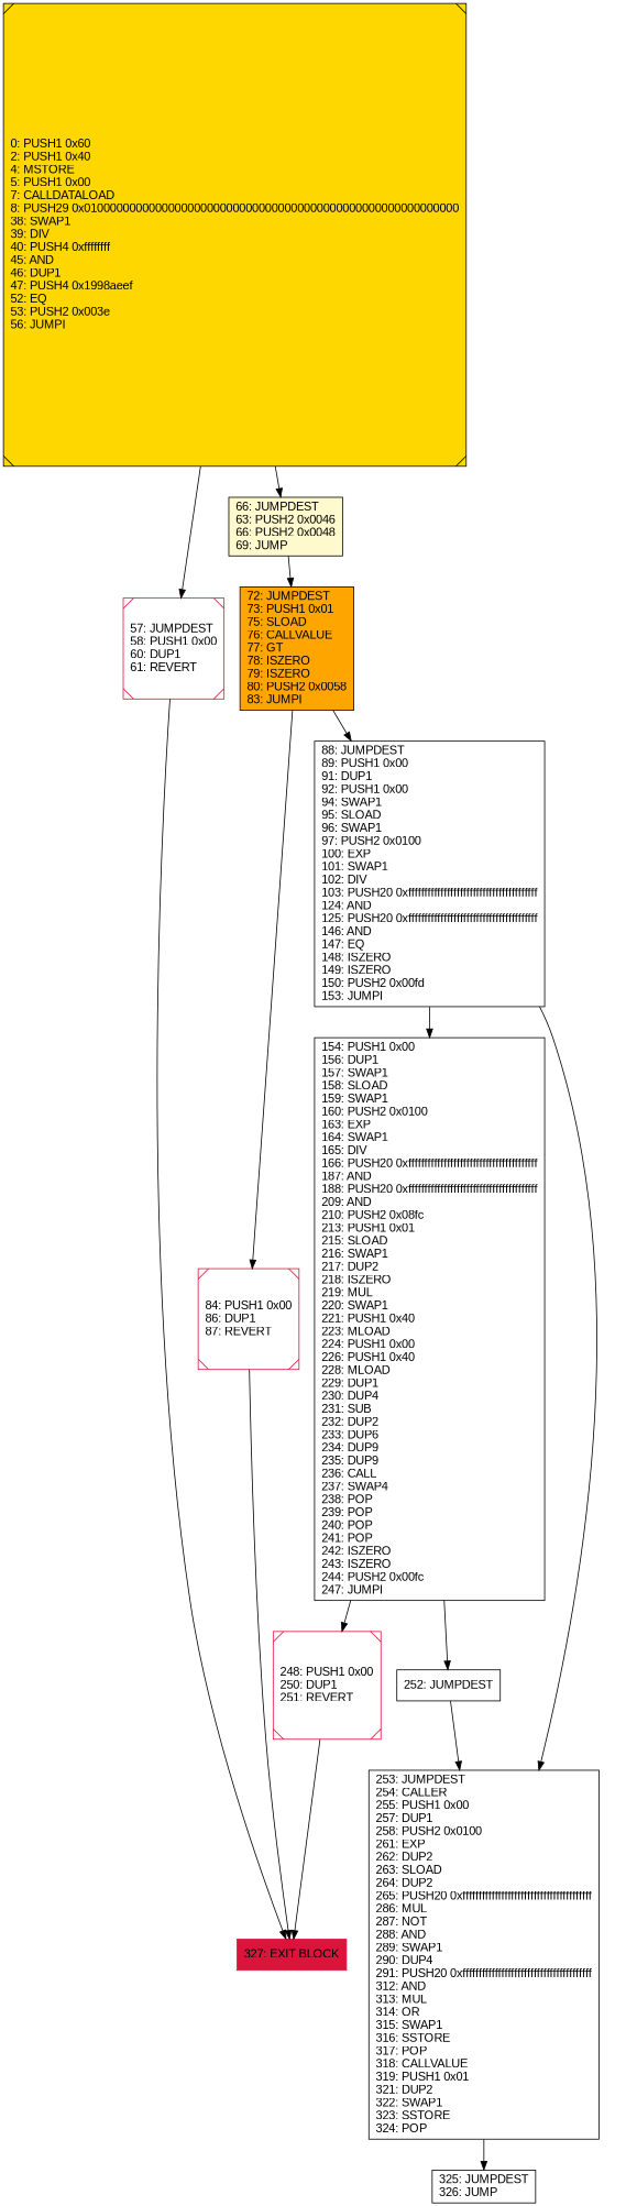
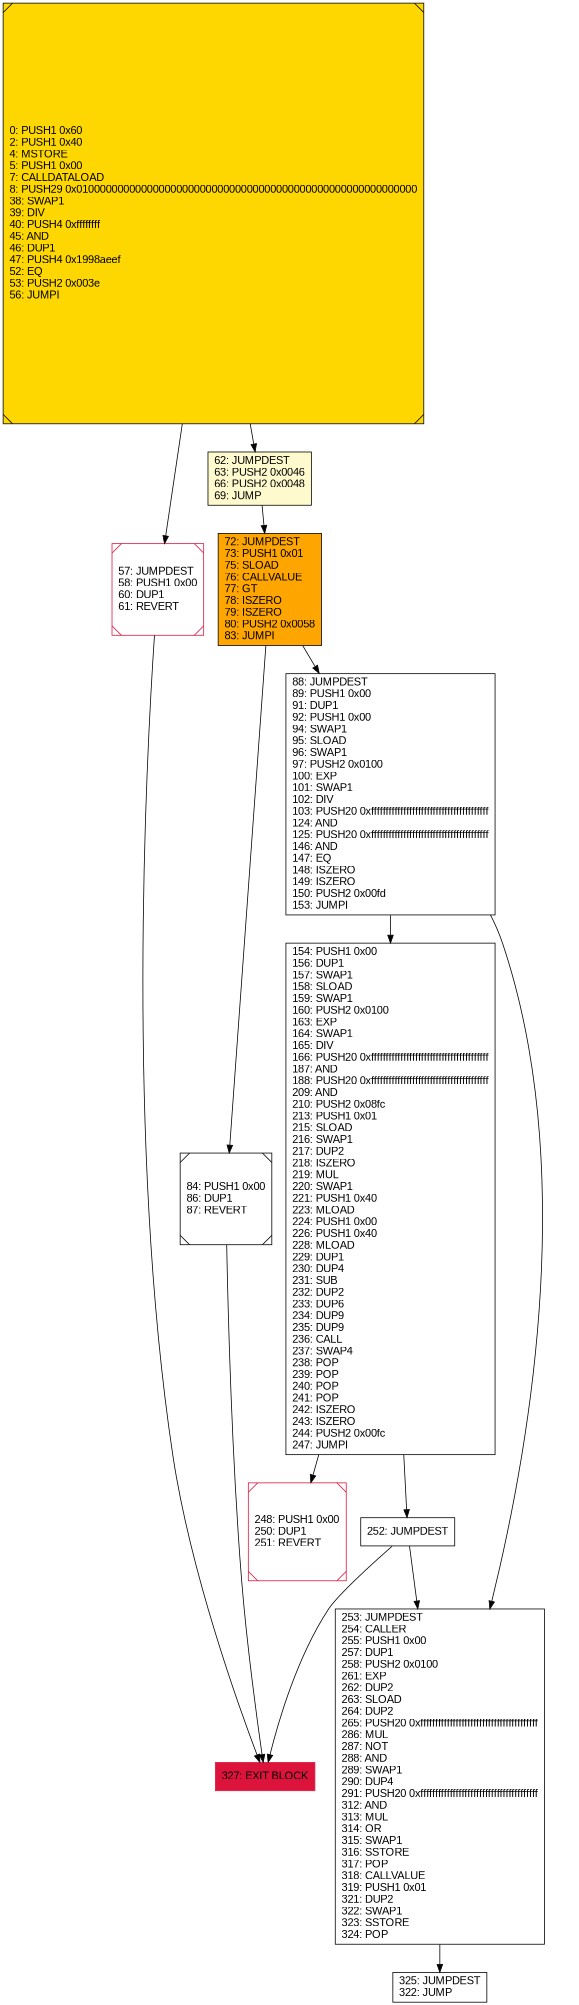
  digraph {
    rankdir=UD
    node [color=black fillcolor=white fontcolor=black fontname=arial shape=box style=filled]
    n1 [color=crimson fillcolor=crimson label="327: EXIT BLOCK\l"]
    n2 [fillcolor=gold label="0: PUSH1 0x60\l2: PUSH1 0x40\l4: MSTORE\l5: PUSH1 0x00\l7: CALLDATALOAD\l8: PUSH29 0x0100000000000000000000000000000000000000000000000000000000\l38: SWAP1\l39: DIV\l40: PUSH4 0xffffffff\l45: AND\l46: DUP1\l47: PUSH4 0x1998aeef\l52: EQ\l53: PUSH2 0x003e\l56: JUMPI\l" shape=Msquare]
-   n3 [fillcolor=lemonchiffon label="66: JUMPDEST\l63: PUSH2 0x0046\l66: PUSH2 0x0048\l69: JUMP\l"]
+   n3 [fillcolor=lemonchiffon label="62: JUMPDEST\l63: PUSH2 0x0046\l66: PUSH2 0x0048\l69: JUMP\l"]
    n4 [color=crimson label="57: JUMPDEST\l58: PUSH1 0x00\l60: DUP1\l61: REVERT\l" shape=Msquare]
    n5 [fillcolor=orange label="72: JUMPDEST\l73: PUSH1 0x01\l75: SLOAD\l76: CALLVALUE\l77: GT\l78: ISZERO\l79: ISZERO\l80: PUSH2 0x0058\l83: JUMPI\l"]
    n6 [label="88: JUMPDEST\l89: PUSH1 0x00\l91: DUP1\l92: PUSH1 0x00\l94: SWAP1\l95: SLOAD\l96: SWAP1\l97: PUSH2 0x0100\l100: EXP\l101: SWAP1\l102: DIV\l103: PUSH20 0xffffffffffffffffffffffffffffffffffffffff\l124: AND\l125: PUSH20 0xffffffffffffffffffffffffffffffffffffffff\l146: AND\l147: EQ\l148: ISZERO\l149: ISZERO\l150: PUSH2 0x00fd\l153: JUMPI\l"]
    n7 [label="154: PUSH1 0x00\l156: DUP1\l157: SWAP1\l158: SLOAD\l159: SWAP1\l160: PUSH2 0x0100\l163: EXP\l164: SWAP1\l165: DIV\l166: PUSH20 0xffffffffffffffffffffffffffffffffffffffff\l187: AND\l188: PUSH20 0xffffffffffffffffffffffffffffffffffffffff\l209: AND\l210: PUSH2 0x08fc\l213: PUSH1 0x01\l215: SLOAD\l216: SWAP1\l217: DUP2\l218: ISZERO\l219: MUL\l220: SWAP1\l221: PUSH1 0x40\l223: MLOAD\l224: PUSH1 0x00\l226: PUSH1 0x40\l228: MLOAD\l229: DUP1\l230: DUP4\l231: SUB\l232: DUP2\l233: DUP6\l234: DUP9\l235: DUP9\l236: CALL\l237: SWAP4\l238: POP\l239: POP\l240: POP\l241: POP\l242: ISZERO\l243: ISZERO\l244: PUSH2 0x00fc\l247: JUMPI\l"]
    n8 [label="253: JUMPDEST\l254: CALLER\l255: PUSH1 0x00\l257: DUP1\l258: PUSH2 0x0100\l261: EXP\l262: DUP2\l263: SLOAD\l264: DUP2\l265: PUSH20 0xffffffffffffffffffffffffffffffffffffffff\l286: MUL\l287: NOT\l288: AND\l289: SWAP1\l290: DUP4\l291: PUSH20 0xffffffffffffffffffffffffffffffffffffffff\l312: AND\l313: MUL\l314: OR\l315: SWAP1\l316: SSTORE\l317: POP\l318: CALLVALUE\l319: PUSH1 0x01\l321: DUP2\l322: SWAP1\l323: SSTORE\l324: POP\l"]
    n9 [label="252: JUMPDEST\l"]
    n10 [color=crimson label="248: PUSH1 0x00\l250: DUP1\l251: REVERT\l" shape=Msquare]
-   n11 [label="325: JUMPDEST\l326: JUMP\l"]
-   n12 [color=crimson label="84: PUSH1 0x00\l86: DUP1\l87: REVERT\l" shape=Msquare]
+   n11 [label="325: JUMPDEST\l322: JUMP\l"]
+   n12 [label="84: PUSH1 0x00\l86: DUP1\l87: REVERT\l" shape=Msquare]
    n2 -> n3
    n2 -> n4
    n3 -> n5
    n4 -> n1
    n5 -> n6
    n5 -> n12
    n6 -> n7
    n6 -> n8
    n7 -> n9
    n7 -> n10
    n8 -> n11
    n9 -> n8
-   n10 -> n1
+   n9 -> n1
    n12 -> n1
  }
